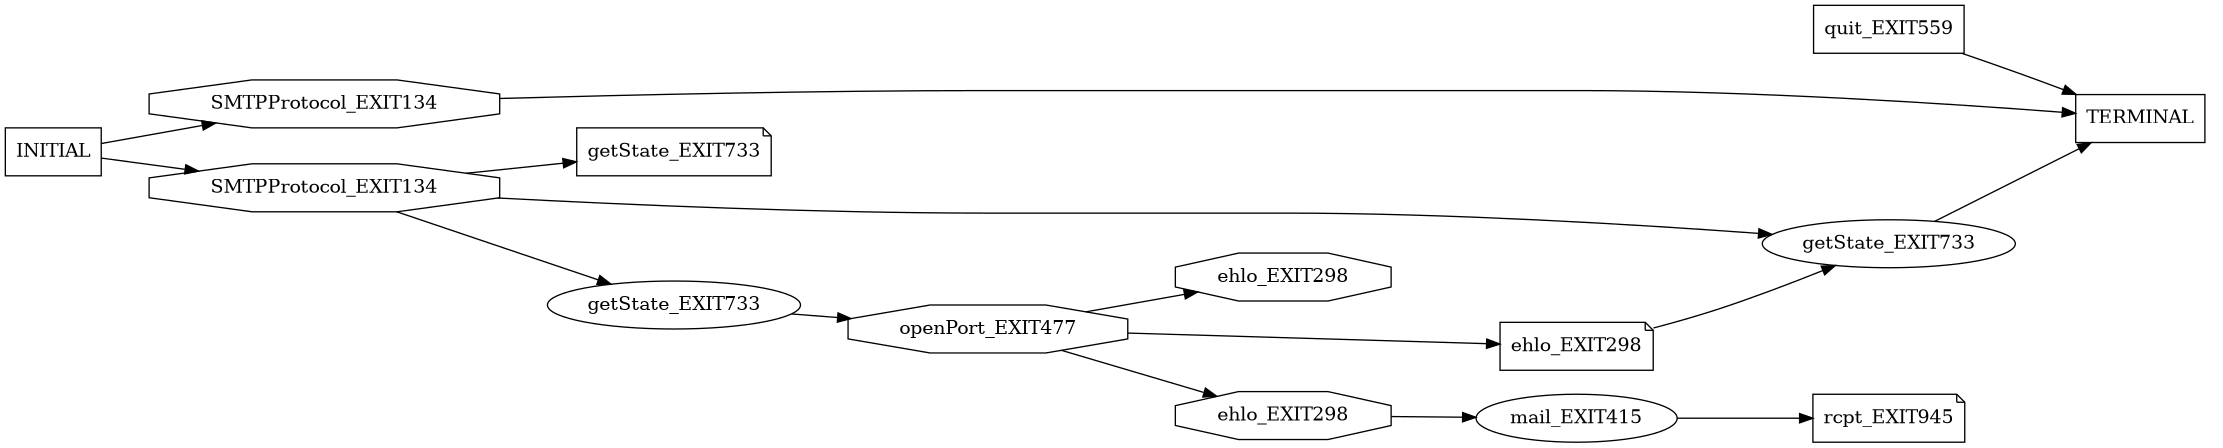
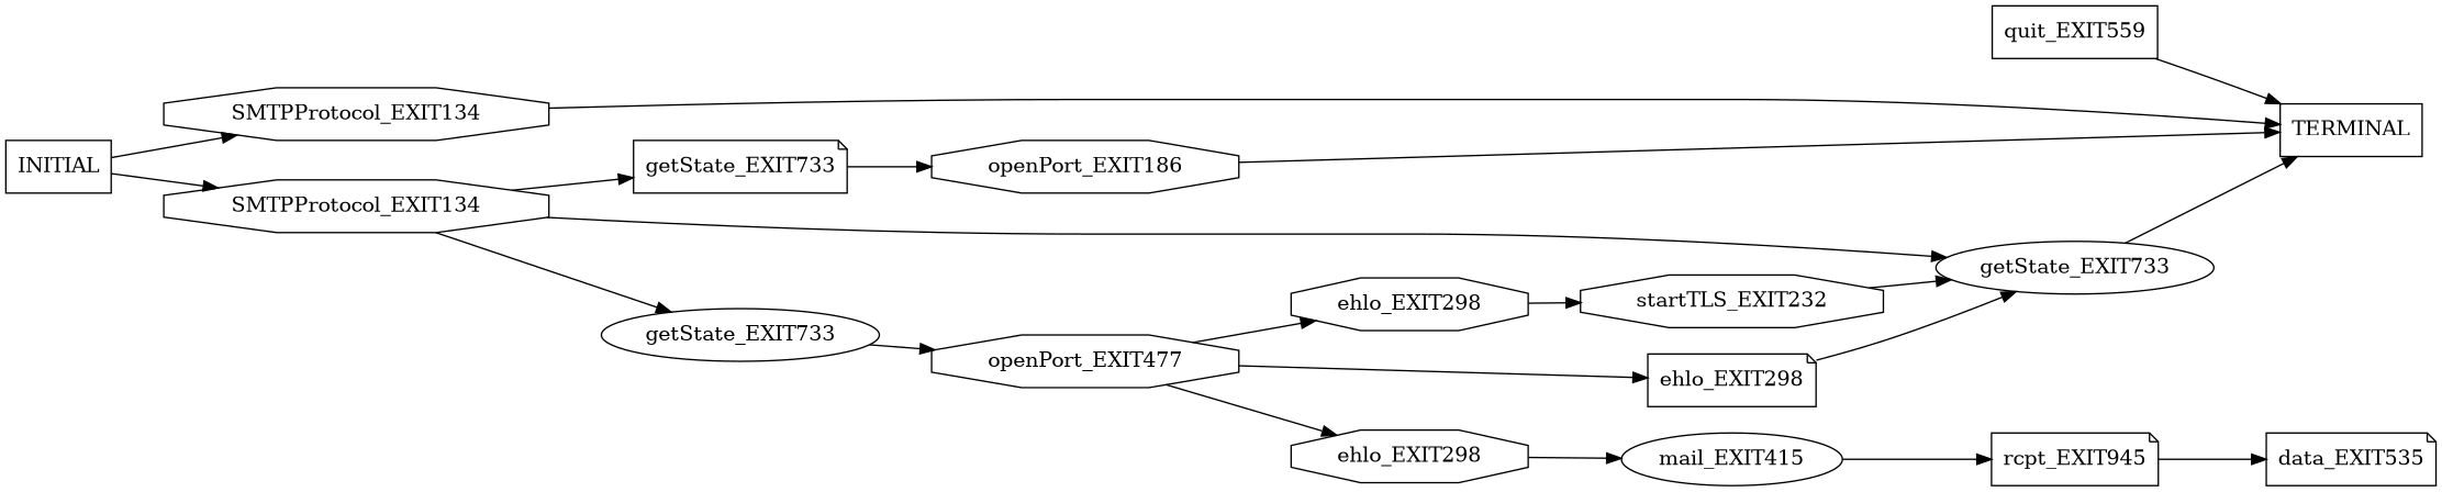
  digraph {
    rankdir=LR
    node [shape=octagon]
    n1 [label=SMTPProtocol_EXIT134]
    n2 [label=TERMINAL shape=box]
    n3 [label=SMTPProtocol_EXIT134]
    n4 [label=getState_EXIT733 shape=ellipse]
    n5 [label=getState_EXIT733 shape=note]
    n6 [label=getState_EXIT733 shape=ellipse]
    n7 [label=openPort_EXIT477]
+   n8 [label=openPort_EXIT186]
    n9 [label=ehlo_EXIT298 shape=note]
    n10 [label=ehlo_EXIT298]
    n11 [label=ehlo_EXIT298]
+   n12 [label=data_EXIT535 shape=note]
    n13 [label=quit_EXIT559 shape=box]
    n14 [label=mail_EXIT415 shape=ellipse]
    n15 [label=rcpt_EXIT945 shape=note]
+   n16 [label=startTLS_EXIT232]
    n17 [label=INITIAL shape=box]
    n1 -> n2
    n3 -> n4
    n3 -> n5
    n3 -> n6
    n4 -> n7
+   n5 -> n8
    n6 -> n2
    n7 -> n9
    n7 -> n10
    n7 -> n11
+   n8 -> n2
    n9 -> n6
    n10 -> n14
+   n11 -> n16
    n13 -> n2
    n14 -> n15
+   n15 -> n12
+   n16 -> n6
    n17 -> n1
    n17 -> n3
  }
